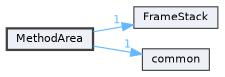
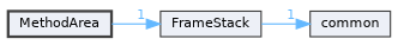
  digraph {
    compound=true
    rankdir=LR
    node [color=grey25 fillcolor="#edf0f7" fontname=Helvetica fontsize=10 shape=box style=filled]
    edge [color=steelblue1 fontcolor=steelblue1 fontname=Helvetica fontsize=10 headlabel=1 labeldistance=1.5 labelfontname=Helvetica labelfontsize=10]
    n1 [height=0.2 label=MethodArea style="filled,bold" width=0.4]
    n2 [height=0.2 label=FrameStack width=0.4]
    n3 [height=0.2 label=common width=0.4]
    n1 -> n2
-   n1 -> n3
+   n2 -> n3
  }
